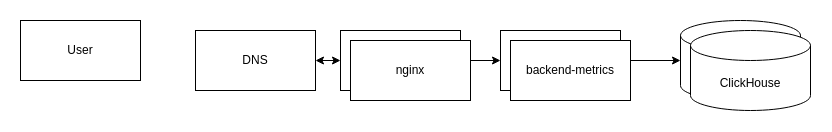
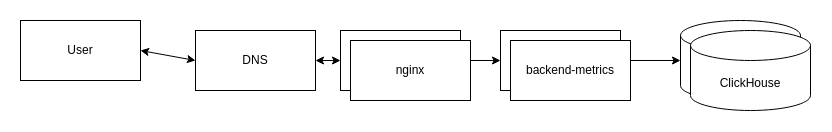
  <mxCell id="0" />
  <mxCell id="1" parent="0" />
  <mxCell id="2" value="User" style="rounded=0;whiteSpace=wrap;html=1;" parent="1" vertex="1"><mxGeometry x="20" y="20" width="120" height="60" as="geometry" /></mxCell>
  <mxCell id="3" value="DNS" style="rounded=0;whiteSpace=wrap;html=1;" parent="1" vertex="1"><mxGeometry x="195" y="30" width="120" height="60" as="geometry" /></mxCell>
  <mxCell id="4" value="nginx" style="rounded=0;whiteSpace=wrap;html=1;" parent="1" vertex="1"><mxGeometry x="340" y="30" width="120" height="60" as="geometry" /></mxCell>
  <mxCell id="5" value="backend-metrics" style="rounded=0;whiteSpace=wrap;html=1;" parent="1" vertex="1"><mxGeometry x="500" y="30" width="120" height="60" as="geometry" /></mxCell>
+ <mxCell id="6" value="" style="endArrow=classic;startArrow=classic;html=1;rounded=0;entryX=0;entryY=0.5;entryDx=0;entryDy=0;exitX=1;exitY=0.5;exitDx=0;exitDy=0;" parent="1" source="2" target="3" edge="1"><mxGeometry width="50" height="50" relative="1" as="geometry"><mxPoint x="210" y="160" as="sourcePoint" /><mxPoint x="260" y="110" as="targetPoint" /></mxGeometry></mxCell>
  <mxCell id="7" value="" style="endArrow=classic;startArrow=classic;html=1;rounded=0;entryX=0;entryY=0.5;entryDx=0;entryDy=0;exitX=1;exitY=0.5;exitDx=0;exitDy=0;" parent="1" source="3" target="4" edge="1"><mxGeometry width="50" height="50" relative="1" as="geometry"><mxPoint x="210" y="160" as="sourcePoint" /><mxPoint x="260" y="110" as="targetPoint" /></mxGeometry></mxCell>
  <mxCell id="8" value="" style="endArrow=classic;startArrow=classic;html=1;rounded=0;entryX=0;entryY=0.5;entryDx=0;entryDy=0;exitX=1;exitY=0.5;exitDx=0;exitDy=0;" parent="1" source="4" target="5" edge="1"><mxGeometry width="50" height="50" relative="1" as="geometry"><mxPoint x="530" y="160" as="sourcePoint" /><mxPoint x="500" y="60" as="targetPoint" /></mxGeometry></mxCell>
  <mxCell id="9" value="ClickHouse" style="shape=cylinder3;whiteSpace=wrap;html=1;boundedLbl=1;backgroundOutline=1;size=15;" parent="1" vertex="1"><mxGeometry x="680" y="20" width="120" height="80" as="geometry" /></mxCell>
  <mxCell id="10" value="" style="endArrow=classic;startArrow=classic;html=1;rounded=0;entryX=0;entryY=0.5;entryDx=0;entryDy=0;entryPerimeter=0;exitX=1;exitY=0.5;exitDx=0;exitDy=0;" parent="1" source="5" target="9" edge="1"><mxGeometry width="50" height="50" relative="1" as="geometry"><mxPoint x="830" y="130" as="sourcePoint" /><mxPoint x="910" y="130" as="targetPoint" /></mxGeometry></mxCell>
  <mxCell id="11" value="ClickHouse" style="shape=cylinder3;whiteSpace=wrap;html=1;boundedLbl=1;backgroundOutline=1;size=15;" parent="1" vertex="1"><mxGeometry x="690" y="30" width="120" height="80" as="geometry" /></mxCell>
  <mxCell id="12" value="backend-metrics" style="rounded=0;whiteSpace=wrap;html=1;" parent="1" vertex="1"><mxGeometry x="510" y="40" width="120" height="60" as="geometry" /></mxCell>
  <mxCell id="13" value="nginx" style="rounded=0;whiteSpace=wrap;html=1;" vertex="1" parent="1"><mxGeometry x="350" y="40" width="120" height="60" as="geometry" /></mxCell>
